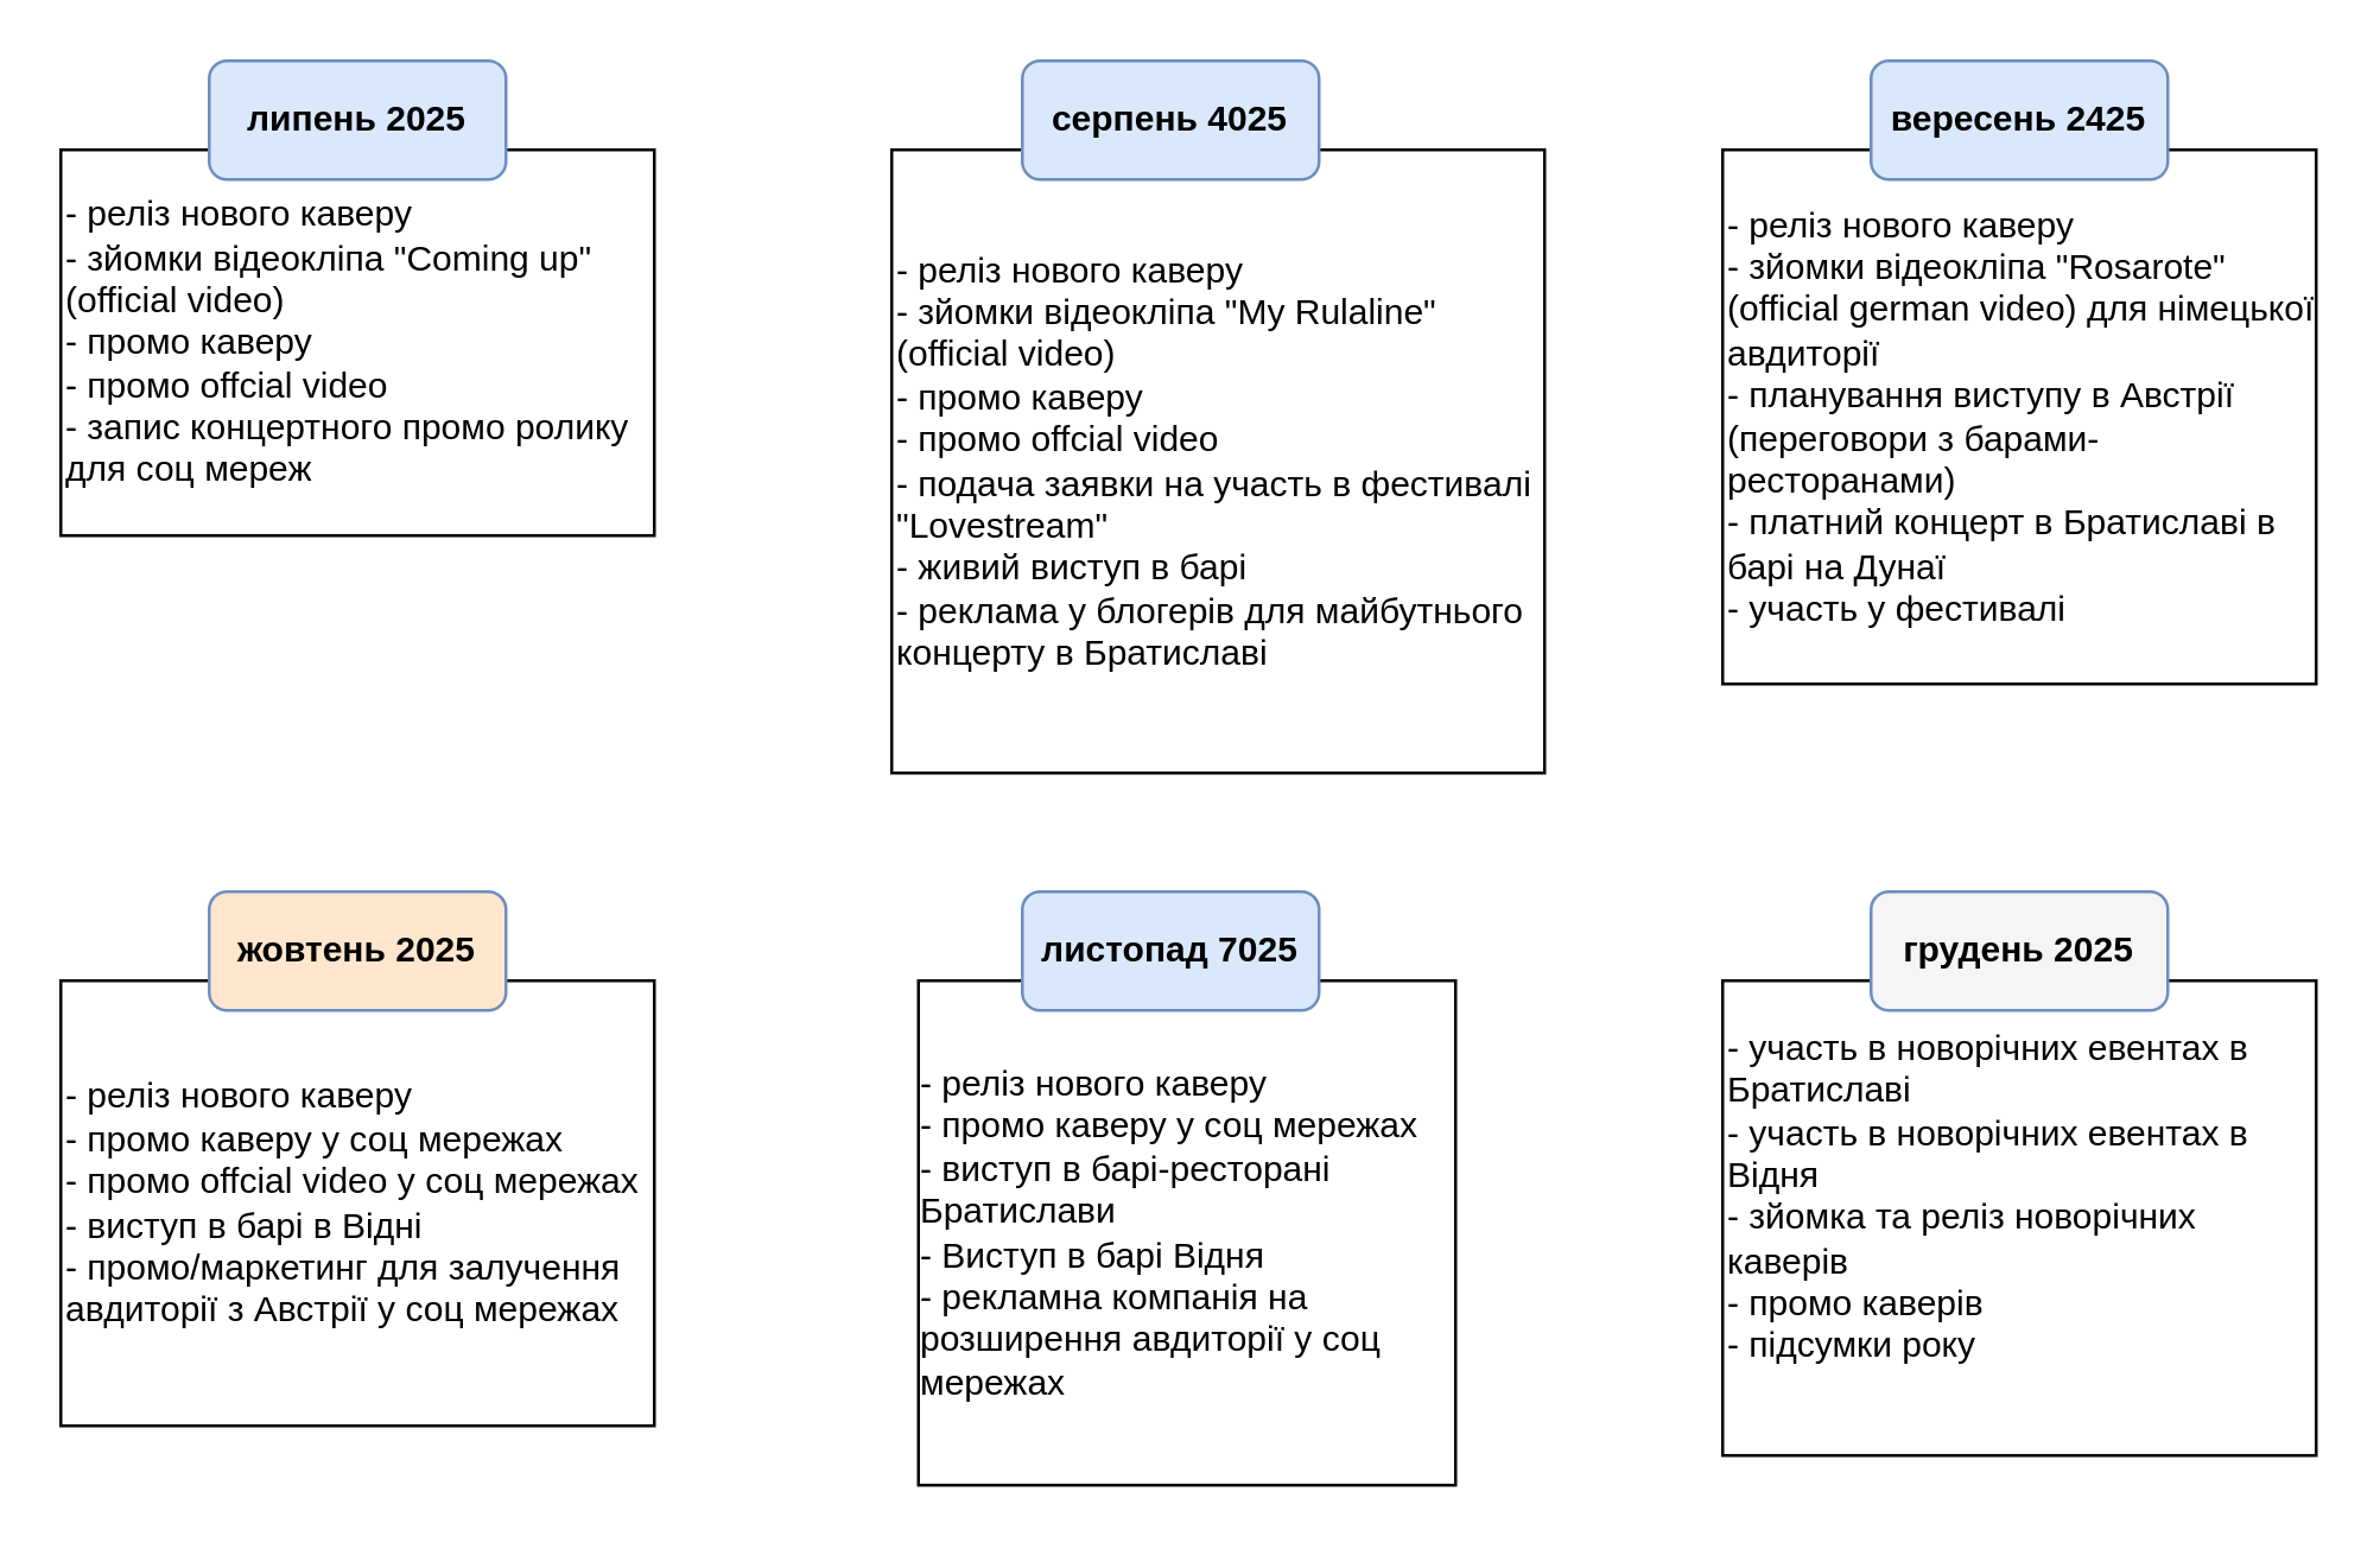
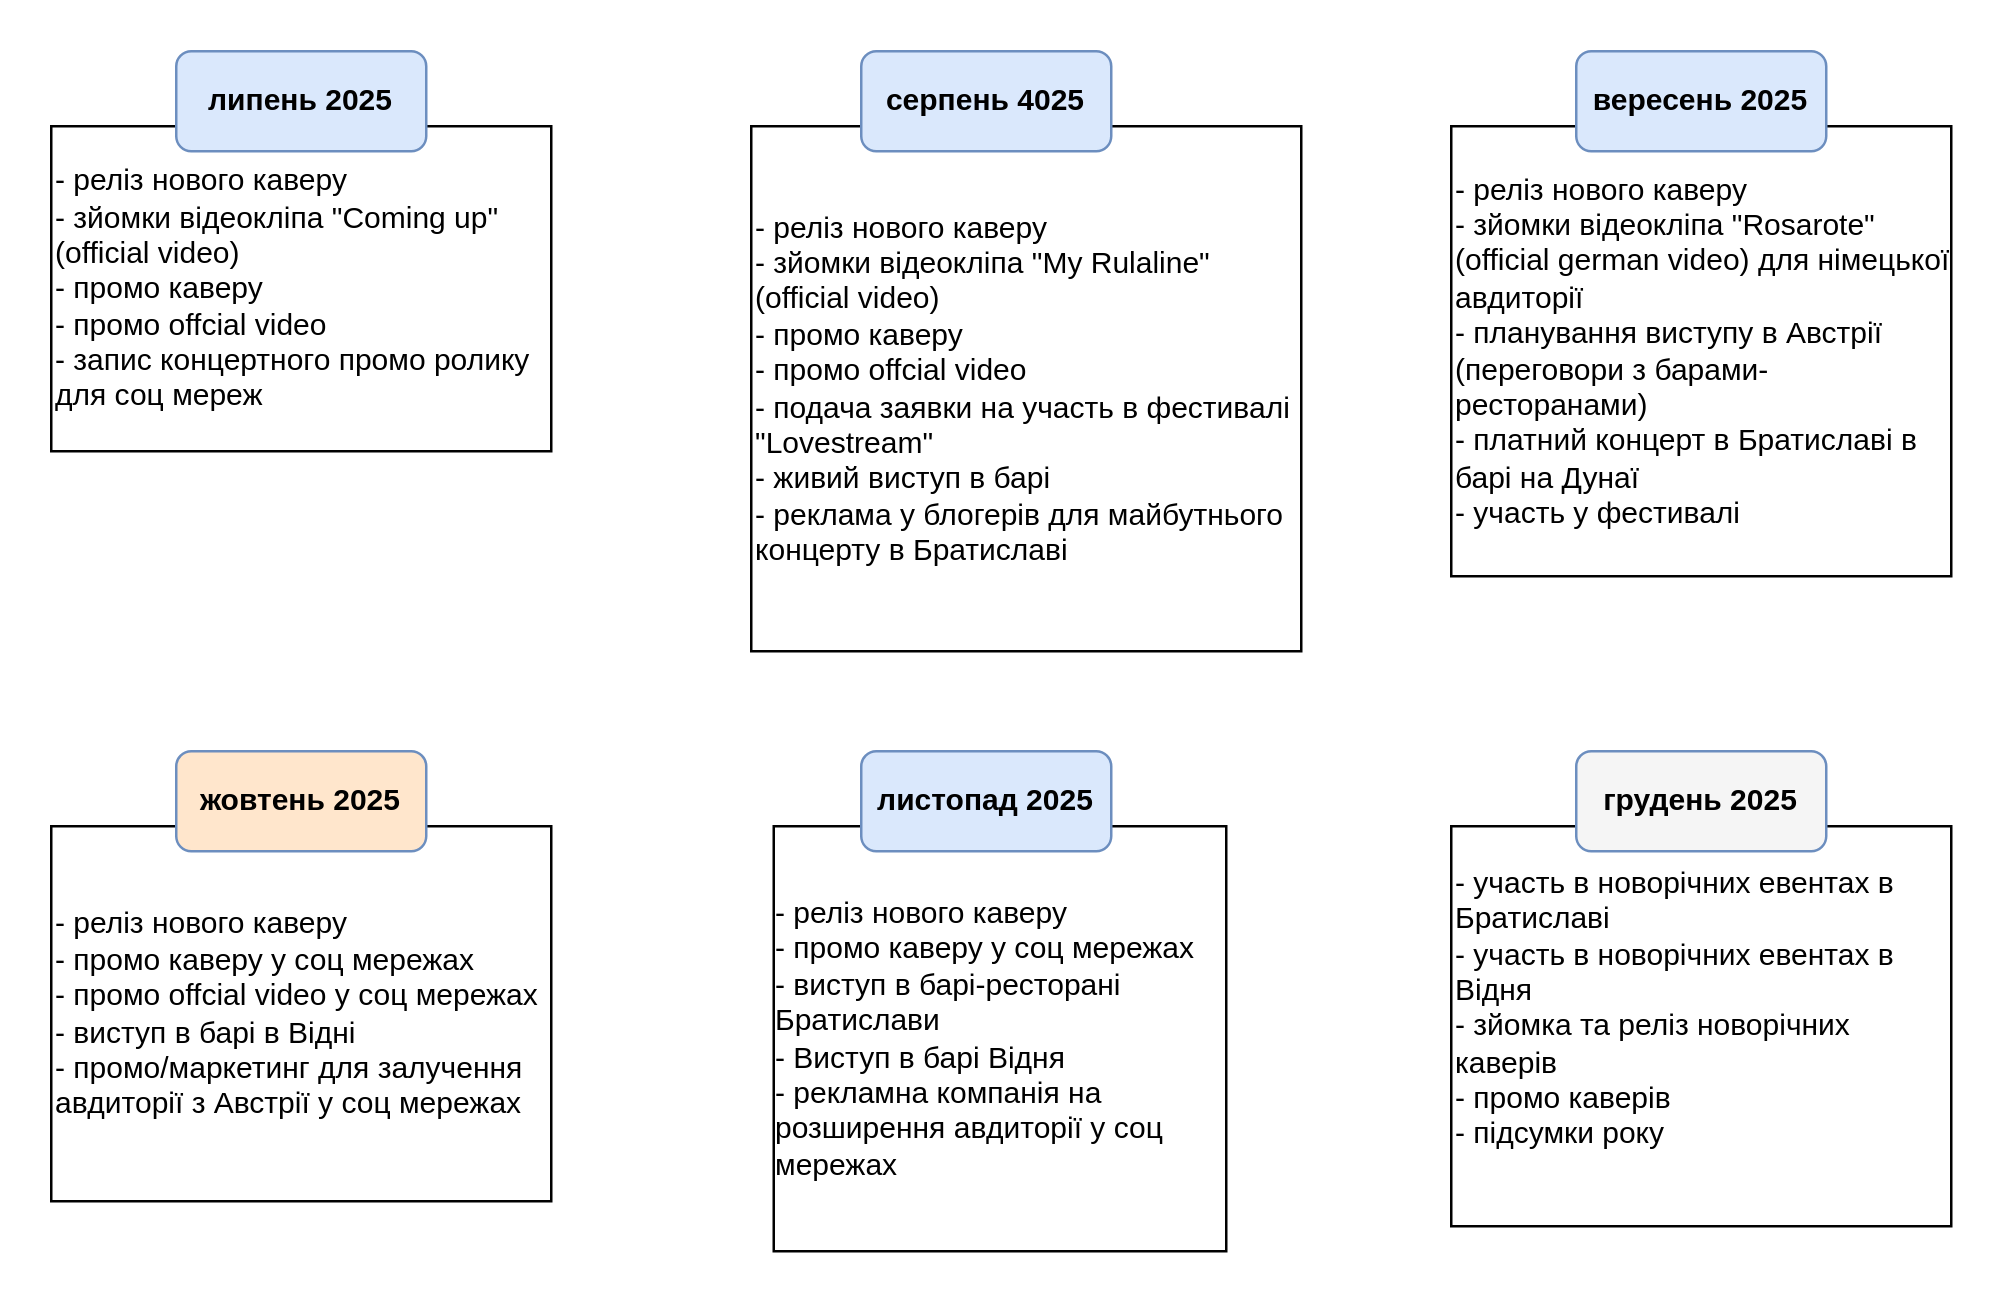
  <mxCell id="0" />
  <mxCell id="1" parent="0" />
  <mxCell id="2" value="&lt;div style=&quot;&quot;&gt;&lt;br&gt;&lt;span style=&quot;background-color: transparent; color: light-dark(rgb(0, 0, 0), rgb(255, 255, 255));&quot;&gt;- реліз нового каверу&lt;/span&gt;&lt;/div&gt;&lt;div style=&quot;&quot;&gt;&lt;span style=&quot;background-color: transparent; color: light-dark(rgb(0, 0, 0), rgb(255, 255, 255));&quot;&gt;- зйомки відеокліпа &quot;Coming up&quot;&lt;/span&gt;&lt;br&gt;&lt;span style=&quot;background-color: transparent; color: light-dark(rgb(0, 0, 0), rgb(255, 255, 255));&quot;&gt;(official video)&lt;/span&gt;&lt;br&gt;&lt;span style=&quot;background-color: transparent; color: light-dark(rgb(0, 0, 0), rgb(255, 255, 255));&quot;&gt;- промо каверу&lt;/span&gt;&lt;br&gt;&lt;span style=&quot;background-color: transparent; color: light-dark(rgb(0, 0, 0), rgb(255, 255, 255));&quot;&gt;- промо offcial video&lt;/span&gt;&lt;/div&gt;&lt;div style=&quot;&quot;&gt;&lt;span style=&quot;background-color: transparent; color: light-dark(rgb(0, 0, 0), rgb(255, 255, 255));&quot;&gt;- запис концертного промо ролику для соц мереж&lt;/span&gt;&lt;/div&gt;&lt;div style=&quot;&quot;&gt;&lt;br&gt;&lt;/div&gt;" style="rounded=0;whiteSpace=wrap;html=1;align=left;" vertex="1" parent="1"><mxGeometry x="20" y="50" width="200" height="130" as="geometry" /></mxCell>
  <mxCell id="3" value="&lt;b&gt;липень 2025&lt;/b&gt;" style="rounded=1;whiteSpace=wrap;html=1;fillColor=#dae8fc;strokeColor=#6c8ebf;" vertex="1" parent="1"><mxGeometry x="70" y="20" width="100" height="40" as="geometry" /></mxCell>
  <mxCell id="4" value="&lt;div style=&quot;&quot;&gt;&lt;br&gt;&lt;span style=&quot;background-color: transparent; color: light-dark(rgb(0, 0, 0), rgb(255, 255, 255));&quot;&gt;- реліз&amp;nbsp;нового каверу&lt;/span&gt;&lt;/div&gt;&lt;div style=&quot;&quot;&gt;&lt;span style=&quot;background-color: transparent; color: light-dark(rgb(0, 0, 0), rgb(255, 255, 255));&quot;&gt;- зйомки відеокліпа &quot;My Rulaline&quot;&lt;/span&gt;&lt;br&gt;&lt;span style=&quot;background-color: transparent; color: light-dark(rgb(0, 0, 0), rgb(255, 255, 255));&quot;&gt;(official video)&lt;/span&gt;&lt;br&gt;&lt;span style=&quot;background-color: transparent; color: light-dark(rgb(0, 0, 0), rgb(255, 255, 255));&quot;&gt;- промо каверу&lt;/span&gt;&lt;br&gt;&lt;span style=&quot;background-color: transparent; color: light-dark(rgb(0, 0, 0), rgb(255, 255, 255));&quot;&gt;- промо offcial video&lt;/span&gt;&lt;/div&gt;&lt;div style=&quot;&quot;&gt;&lt;span style=&quot;background-color: transparent; color: light-dark(rgb(0, 0, 0), rgb(255, 255, 255));&quot;&gt;- подача заявки на участь в фестивалі &quot;Lovestream&quot;&lt;/span&gt;&lt;/div&gt;&lt;div style=&quot;&quot;&gt;&lt;span style=&quot;background-color: transparent; color: light-dark(rgb(0, 0, 0), rgb(255, 255, 255));&quot;&gt;- живий виступ в барі&lt;/span&gt;&lt;/div&gt;&lt;div style=&quot;&quot;&gt;&lt;span style=&quot;background-color: transparent; color: light-dark(rgb(0, 0, 0), rgb(255, 255, 255));&quot;&gt;- реклама у блогерів для майбутнього концерту в Братиславі&lt;/span&gt;&lt;/div&gt;&lt;div style=&quot;&quot;&gt;&lt;br&gt;&lt;/div&gt;" style="rounded=0;whiteSpace=wrap;html=1;align=left;" vertex="1" parent="1"><mxGeometry x="300" y="50" width="220" height="210" as="geometry" /></mxCell>
  <mxCell id="5" value="&lt;b&gt;серпень 4025&lt;/b&gt;" style="rounded=1;whiteSpace=wrap;html=1;fillColor=#dae8fc;strokeColor=#6c8ebf;" vertex="1" parent="1"><mxGeometry x="344" y="20" width="100" height="40" as="geometry" /></mxCell>
  <mxCell id="6" value="&lt;div style=&quot;&quot;&gt;&lt;br&gt;&lt;span style=&quot;background-color: transparent; color: light-dark(rgb(0, 0, 0), rgb(255, 255, 255));&quot;&gt;- реліз нового каверу&lt;/span&gt;&lt;/div&gt;&lt;div style=&quot;&quot;&gt;&lt;span style=&quot;background-color: transparent; color: light-dark(rgb(0, 0, 0), rgb(255, 255, 255));&quot;&gt;- зйомки відеокліпа &quot;Rosarote&quot;&lt;/span&gt;&lt;br&gt;&lt;span style=&quot;background-color: transparent; color: light-dark(rgb(0, 0, 0), rgb(255, 255, 255));&quot;&gt;(official german video) для німецької авдиторії&lt;/span&gt;&lt;br&gt;&lt;span style=&quot;background-color: transparent; color: light-dark(rgb(0, 0, 0), rgb(255, 255, 255));&quot;&gt;- планування виступу в Австрії (переговори з барами-ресторанами)&lt;/span&gt;&lt;/div&gt;&lt;div style=&quot;&quot;&gt;&lt;span style=&quot;background-color: transparent; color: light-dark(rgb(0, 0, 0), rgb(255, 255, 255));&quot;&gt;- платний концерт в Братиславі в барі на Дунаї&lt;/span&gt;&lt;/div&gt;&lt;div style=&quot;&quot;&gt;&lt;span style=&quot;background-color: transparent; color: light-dark(rgb(0, 0, 0), rgb(255, 255, 255));&quot;&gt;- участь у фестивалі&amp;nbsp;&lt;/span&gt;&lt;/div&gt;&lt;div style=&quot;&quot;&gt;&lt;br&gt;&lt;/div&gt;" style="rounded=0;whiteSpace=wrap;html=1;align=left;" vertex="1" parent="1"><mxGeometry x="580" y="50" width="200" height="180" as="geometry" /></mxCell>
- <mxCell id="7" value="&lt;b&gt;вересень 2425&lt;/b&gt;" style="rounded=1;whiteSpace=wrap;html=1;fillColor=#dae8fc;strokeColor=#6c8ebf;" vertex="1" parent="1"><mxGeometry x="630" y="20" width="100" height="40" as="geometry" /></mxCell>
+ <mxCell id="7" value="&lt;b&gt;вересень 2025&lt;/b&gt;" style="rounded=1;whiteSpace=wrap;html=1;fillColor=#dae8fc;strokeColor=#6c8ebf;" vertex="1" parent="1"><mxGeometry x="630" y="20" width="100" height="40" as="geometry" /></mxCell>
  <mxCell id="8" value="&lt;div style=&quot;&quot;&gt;&lt;br&gt;&lt;span style=&quot;background-color: transparent; color: light-dark(rgb(0, 0, 0), rgb(255, 255, 255));&quot;&gt;- реліз нового каверу&lt;/span&gt;&lt;/div&gt;&lt;div style=&quot;&quot;&gt;&lt;span style=&quot;background-color: transparent; color: light-dark(rgb(0, 0, 0), rgb(255, 255, 255));&quot;&gt;- промо каверу у соц мережах&lt;/span&gt;&lt;br&gt;&lt;span style=&quot;background-color: transparent; color: light-dark(rgb(0, 0, 0), rgb(255, 255, 255));&quot;&gt;- промо offcial video у соц мережах&lt;/span&gt;&lt;/div&gt;&lt;div style=&quot;&quot;&gt;&lt;span style=&quot;background-color: transparent; color: light-dark(rgb(0, 0, 0), rgb(255, 255, 255));&quot;&gt;- виступ в барі в Відні&lt;/span&gt;&lt;/div&gt;&lt;div style=&quot;&quot;&gt;&lt;span style=&quot;background-color: transparent; color: light-dark(rgb(0, 0, 0), rgb(255, 255, 255));&quot;&gt;- промо/маркетинг для залучення авдиторії з Австрії у соц мережах&lt;/span&gt;&lt;/div&gt;&lt;div style=&quot;&quot;&gt;&lt;br&gt;&lt;/div&gt;" style="rounded=0;whiteSpace=wrap;html=1;align=left;" vertex="1" parent="1"><mxGeometry x="20" y="330" width="200" height="150" as="geometry" /></mxCell>
  <mxCell id="9" value="&lt;b&gt;жовтень 2025&lt;/b&gt;" style="rounded=1;whiteSpace=wrap;html=1;fillColor=#ffe6cc;strokeColor=#6c8ebf;" vertex="1" parent="1"><mxGeometry x="70" y="300" width="100" height="40" as="geometry" /></mxCell>
  <mxCell id="10" value="&lt;div style=&quot;text-align: left;&quot;&gt;&lt;span style=&quot;background-color: transparent; color: light-dark(rgb(0, 0, 0), rgb(255, 255, 255));&quot;&gt;- реліз нового каверу&lt;/span&gt;&lt;/div&gt;&lt;div&gt;&lt;div style=&quot;text-align: left;&quot;&gt;- промо каверу у соц мережах&lt;/div&gt;&lt;div style=&quot;text-align: left;&quot;&gt;- виступ в барі-ресторані Братислави&lt;/div&gt;&lt;div style=&quot;text-align: left;&quot;&gt;&lt;span style=&quot;&quot;&gt;- Виступ в барі Відня&lt;/span&gt;&lt;/div&gt;&lt;/div&gt;&lt;div style=&quot;text-align: left;&quot;&gt;&lt;span style=&quot;&quot;&gt;- рекламна компанія на розширення авдиторії у соц мережах&lt;/span&gt;&lt;/div&gt;" style="rounded=0;whiteSpace=wrap;html=1;" vertex="1" parent="1"><mxGeometry x="309" y="330" width="181" height="170" as="geometry" /></mxCell>
- <mxCell id="11" value="&lt;b&gt;листопад 7025&lt;/b&gt;" style="rounded=1;whiteSpace=wrap;html=1;fillColor=#dae8fc;strokeColor=#6c8ebf;" vertex="1" parent="1"><mxGeometry x="344" y="300" width="100" height="40" as="geometry" /></mxCell>
+ <mxCell id="11" value="&lt;b&gt;листопад 2025&lt;/b&gt;" style="rounded=1;whiteSpace=wrap;html=1;fillColor=#dae8fc;strokeColor=#6c8ebf;" vertex="1" parent="1"><mxGeometry x="344" y="300" width="100" height="40" as="geometry" /></mxCell>
  <mxCell id="12" value="- участь в новорічних евентах&amp;nbsp;в Братиславі&lt;div&gt;- участь в новорічних евентах&amp;nbsp;в Відня&lt;/div&gt;&lt;div&gt;- зйомка та реліз новорічних каверів&lt;/div&gt;&lt;div&gt;- промо каверів&lt;/div&gt;&lt;div&gt;- підсумки року&lt;/div&gt;&lt;div&gt;&lt;br&gt;&lt;/div&gt;" style="rounded=0;whiteSpace=wrap;html=1;align=left;" vertex="1" parent="1"><mxGeometry x="580" y="330" width="200" height="160" as="geometry" /></mxCell>
  <mxCell id="13" value="&lt;b&gt;грудень 2025&lt;/b&gt;" style="rounded=1;whiteSpace=wrap;html=1;fillColor=#f5f5f5;strokeColor=#6c8ebf;" vertex="1" parent="1"><mxGeometry x="630" y="300" width="100" height="40" as="geometry" /></mxCell>
